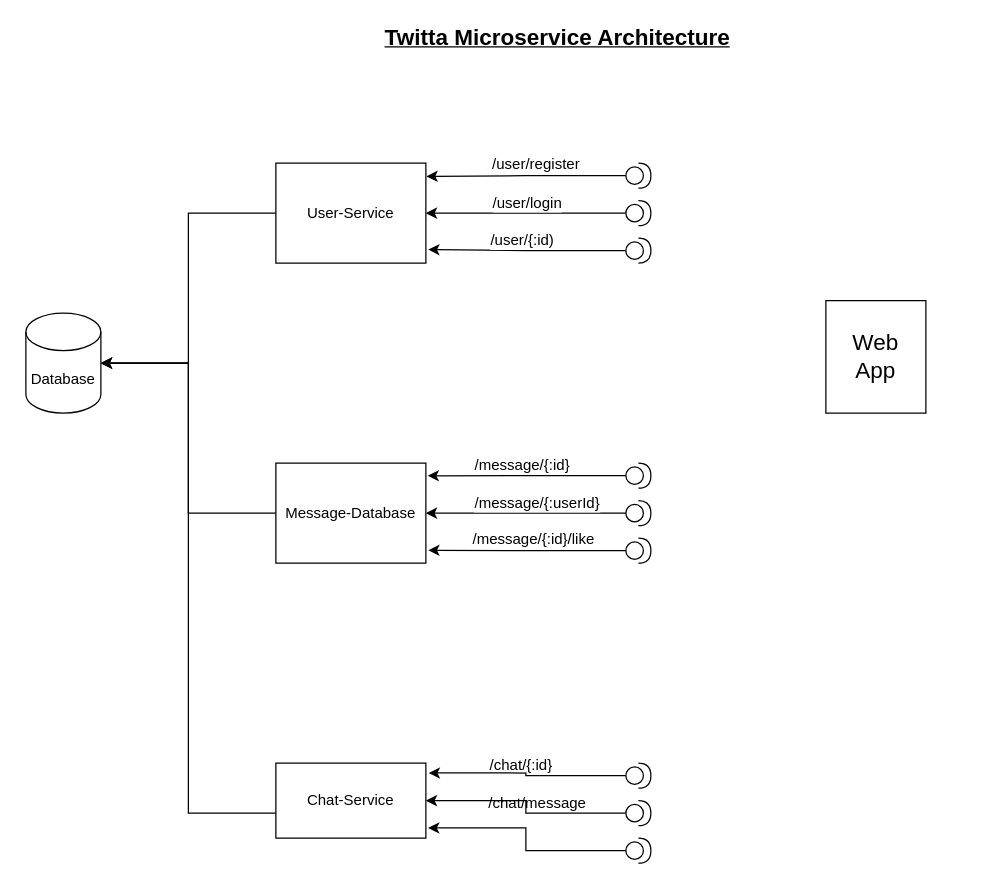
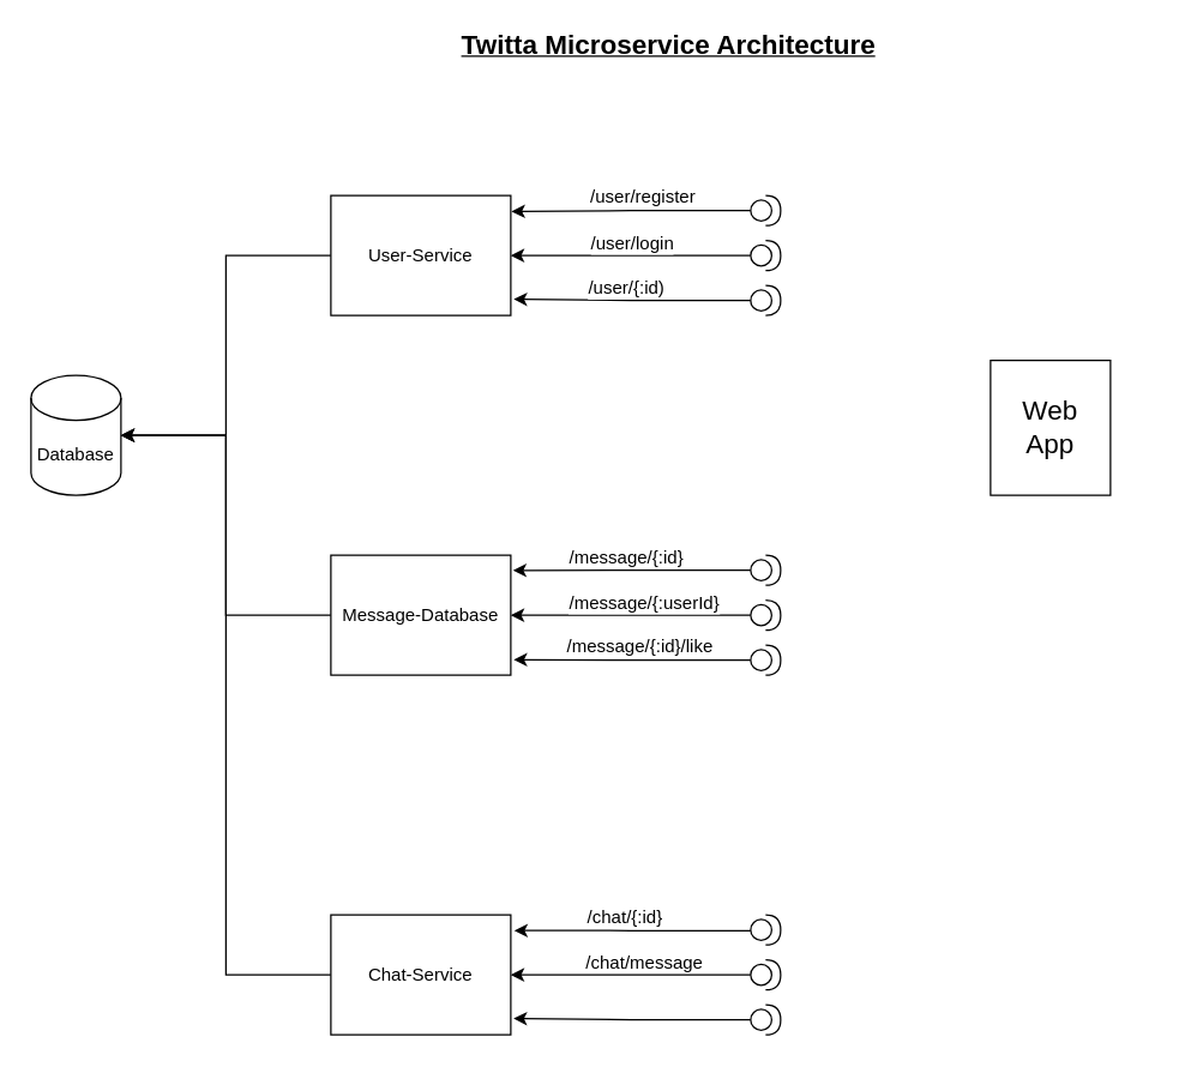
  <mxCell id="0" />
  <mxCell id="1" parent="0" />
  <mxCell id="2" style="edgeStyle=orthogonalEdgeStyle;rounded=0;orthogonalLoop=1;jettySize=auto;html=1;entryX=1;entryY=0.5;entryDx=0;entryDy=0;entryPerimeter=0;fontSize=18;" edge="1" parent="1" source="3" target="4"><mxGeometry relative="1" as="geometry" /></mxCell>
  <mxCell id="3" value="User-Service" style="rounded=0;whiteSpace=wrap;html=1;" vertex="1" parent="1"><mxGeometry x="220" y="130" width="120" height="80" as="geometry" /></mxCell>
  <mxCell id="4" value="Database" style="shape=cylinder3;whiteSpace=wrap;html=1;boundedLbl=1;backgroundOutline=1;size=15;" vertex="1" parent="1"><mxGeometry x="20" y="250" width="60" height="80" as="geometry" /></mxCell>
  <mxCell id="5" value="&lt;b&gt;&lt;font style=&quot;font-size: 18px&quot;&gt;&lt;u&gt;Twitta Microservice Architecture&lt;/u&gt;&lt;/font&gt;&lt;/b&gt;" style="text;html=1;align=center;verticalAlign=middle;resizable=0;points=[];autosize=1;strokeColor=none;fillColor=none;" vertex="1" parent="1"><mxGeometry x="300" y="20" width="290" height="20" as="geometry" /></mxCell>
  <mxCell id="6" value="" style="group" vertex="1" connectable="0" parent="1"><mxGeometry x="660" y="240" width="120" height="90" as="geometry" /></mxCell>
  <mxCell id="7" value="Web&lt;br&gt;App" style="rounded=0;whiteSpace=wrap;html=1;fontSize=18;" vertex="1" parent="6"><mxGeometry width="80" height="90" as="geometry" /></mxCell>
  <mxCell id="8" style="edgeStyle=orthogonalEdgeStyle;rounded=0;orthogonalLoop=1;jettySize=auto;html=1;entryX=1;entryY=0.5;entryDx=0;entryDy=0;entryPerimeter=0;fontSize=18;" edge="1" parent="1" source="9" target="4"><mxGeometry relative="1" as="geometry" /></mxCell>
  <mxCell id="9" value="Message-Database" style="rounded=0;whiteSpace=wrap;html=1;" vertex="1" parent="1"><mxGeometry x="220" y="370" width="120" height="80" as="geometry" /></mxCell>
  <mxCell id="10" style="edgeStyle=orthogonalEdgeStyle;rounded=0;orthogonalLoop=1;jettySize=auto;html=1;entryX=1.004;entryY=0.133;entryDx=0;entryDy=0;entryPerimeter=0;fontSize=18;" edge="1" parent="1" source="12" target="3"><mxGeometry relative="1" as="geometry" /></mxCell>
  <mxCell id="11" value="&lt;font style=&quot;font-size: 12px;&quot;&gt;/user/register&lt;/font&gt;" style="edgeLabel;html=1;align=center;verticalAlign=middle;resizable=0;points=[];fontSize=12;" vertex="1" connectable="0" parent="10"><mxGeometry x="0.113" y="-1" relative="1" as="geometry"><mxPoint x="16" y="-9" as="offset" /></mxGeometry></mxCell>
  <mxCell id="12" value="" style="shape=providedRequiredInterface;html=1;verticalLabelPosition=bottom;sketch=0;fontSize=18;" vertex="1" parent="1"><mxGeometry x="500" y="130" width="20" height="20" as="geometry" /></mxCell>
  <mxCell id="13" style="edgeStyle=orthogonalEdgeStyle;rounded=0;orthogonalLoop=1;jettySize=auto;html=1;entryX=1;entryY=0.5;entryDx=0;entryDy=0;fontSize=18;" edge="1" parent="1" source="15" target="3"><mxGeometry relative="1" as="geometry" /></mxCell>
  <mxCell id="14" value="/user/login" style="edgeLabel;html=1;align=center;verticalAlign=middle;resizable=0;points=[];fontSize=12;" vertex="1" connectable="0" parent="13"><mxGeometry x="0.041" y="-1" relative="1" as="geometry"><mxPoint x="3" y="-8" as="offset" /></mxGeometry></mxCell>
  <mxCell id="15" value="" style="shape=providedRequiredInterface;html=1;verticalLabelPosition=bottom;sketch=0;fontSize=18;" vertex="1" parent="1"><mxGeometry x="500" y="160" width="20" height="20" as="geometry" /></mxCell>
  <mxCell id="16" style="edgeStyle=orthogonalEdgeStyle;rounded=0;orthogonalLoop=1;jettySize=auto;html=1;entryX=1.016;entryY=0.865;entryDx=0;entryDy=0;entryPerimeter=0;fontSize=18;" edge="1" parent="1" source="18" target="3"><mxGeometry relative="1" as="geometry" /></mxCell>
  <mxCell id="17" value="/user/{:id)" style="edgeLabel;html=1;align=center;verticalAlign=middle;resizable=0;points=[];fontSize=12;" vertex="1" connectable="0" parent="16"><mxGeometry x="0.052" y="1" relative="1" as="geometry"><mxPoint y="-9" as="offset" /></mxGeometry></mxCell>
  <mxCell id="18" value="" style="shape=providedRequiredInterface;html=1;verticalLabelPosition=bottom;sketch=0;fontSize=18;" vertex="1" parent="1"><mxGeometry x="500" y="190" width="20" height="20" as="geometry" /></mxCell>
  <mxCell id="19" style="edgeStyle=orthogonalEdgeStyle;rounded=0;orthogonalLoop=1;jettySize=auto;html=1;entryX=1.012;entryY=0.127;entryDx=0;entryDy=0;entryPerimeter=0;fontSize=12;" edge="1" parent="1" source="21" target="9"><mxGeometry relative="1" as="geometry" /></mxCell>
  <mxCell id="20" value="/message/{:id}" style="edgeLabel;html=1;align=center;verticalAlign=middle;resizable=0;points=[];fontSize=12;" vertex="1" connectable="0" parent="19"><mxGeometry x="0.289" y="-1" relative="1" as="geometry"><mxPoint x="18" y="-8" as="offset" /></mxGeometry></mxCell>
  <mxCell id="21" value="" style="shape=providedRequiredInterface;html=1;verticalLabelPosition=bottom;sketch=0;fontSize=12;" vertex="1" parent="1"><mxGeometry x="500" y="370" width="20" height="20" as="geometry" /></mxCell>
  <mxCell id="22" style="edgeStyle=orthogonalEdgeStyle;rounded=0;orthogonalLoop=1;jettySize=auto;html=1;entryX=1;entryY=0.5;entryDx=0;entryDy=0;fontSize=12;" edge="1" parent="1" source="24" target="9"><mxGeometry relative="1" as="geometry" /></mxCell>
  <mxCell id="23" value="/message/{:userId}" style="edgeLabel;html=1;align=center;verticalAlign=middle;resizable=0;points=[];fontSize=12;" vertex="1" connectable="0" parent="22"><mxGeometry x="0.035" y="1" relative="1" as="geometry"><mxPoint x="11" y="-10" as="offset" /></mxGeometry></mxCell>
  <mxCell id="24" value="" style="shape=providedRequiredInterface;html=1;verticalLabelPosition=bottom;sketch=0;fontSize=12;" vertex="1" parent="1"><mxGeometry x="500" y="400" width="20" height="20" as="geometry" /></mxCell>
  <mxCell id="25" style="edgeStyle=orthogonalEdgeStyle;rounded=0;orthogonalLoop=1;jettySize=auto;html=1;entryX=1.016;entryY=0.871;entryDx=0;entryDy=0;entryPerimeter=0;fontSize=12;" edge="1" parent="1" source="27" target="9"><mxGeometry relative="1" as="geometry" /></mxCell>
  <mxCell id="26" value="/message/{:id}/like" style="edgeLabel;html=1;align=center;verticalAlign=middle;resizable=0;points=[];fontSize=12;" vertex="1" connectable="0" parent="25"><mxGeometry x="0.212" relative="1" as="geometry"><mxPoint x="21" y="-9" as="offset" /></mxGeometry></mxCell>
  <mxCell id="27" value="" style="shape=providedRequiredInterface;html=1;verticalLabelPosition=bottom;sketch=0;fontSize=12;" vertex="1" parent="1"><mxGeometry x="500" y="430" width="20" height="20" as="geometry" /></mxCell>
  <mxCell id="28" style="edgeStyle=orthogonalEdgeStyle;rounded=0;orthogonalLoop=1;jettySize=auto;html=1;fontSize=12;" edge="1" parent="1" source="29"><mxGeometry relative="1" as="geometry"><mxPoint x="80" y="290" as="targetPoint" /><Array as="points"><mxPoint x="150" y="650" /><mxPoint x="150" y="290" /></Array></mxGeometry></mxCell>
- <mxCell id="29" value="Chat-Service" style="rounded=0;whiteSpace=wrap;html=1;" vertex="1" parent="1"><mxGeometry x="220" y="610" width="120" height="60" as="geometry" /></mxCell>
+ <mxCell id="29" value="Chat-Service" style="rounded=0;whiteSpace=wrap;html=1;" vertex="1" parent="1"><mxGeometry x="220" y="610" width="120" height="80" as="geometry" /></mxCell>
  <mxCell id="30" value="/chat/{:id}" style="edgeLabel;html=1;align=center;verticalAlign=middle;resizable=0;points=[];fontSize=12;" vertex="1" connectable="0" parent="1"><mxGeometry x="415.667" y="611.165" as="geometry" /></mxCell>
  <mxCell id="31" style="edgeStyle=orthogonalEdgeStyle;rounded=0;orthogonalLoop=1;jettySize=auto;html=1;entryX=1.019;entryY=0.131;entryDx=0;entryDy=0;entryPerimeter=0;fontSize=12;" edge="1" parent="1" source="32" target="29"><mxGeometry relative="1" as="geometry"><Array as="points"><mxPoint x="420" y="620" /></Array></mxGeometry></mxCell>
  <mxCell id="32" value="" style="shape=providedRequiredInterface;html=1;verticalLabelPosition=bottom;sketch=0;fontSize=12;" vertex="1" parent="1"><mxGeometry x="500" y="610" width="20" height="20" as="geometry" /></mxCell>
  <mxCell id="33" value="/chat/message" style="edgeLabel;html=1;align=center;verticalAlign=middle;resizable=0;points=[];fontSize=12;" vertex="1" connectable="0" parent="1"><mxGeometry x="428.5" y="641" as="geometry" /></mxCell>
  <mxCell id="34" style="edgeStyle=orthogonalEdgeStyle;rounded=0;orthogonalLoop=1;jettySize=auto;html=1;fontSize=12;" edge="1" parent="1" source="35" target="29"><mxGeometry relative="1" as="geometry" /></mxCell>
  <mxCell id="35" value="" style="shape=providedRequiredInterface;html=1;verticalLabelPosition=bottom;sketch=0;fontSize=12;" vertex="1" parent="1"><mxGeometry x="500" y="640" width="20" height="20" as="geometry" /></mxCell>
  <mxCell id="36" style="edgeStyle=orthogonalEdgeStyle;rounded=0;orthogonalLoop=1;jettySize=auto;html=1;entryX=1.015;entryY=0.864;entryDx=0;entryDy=0;entryPerimeter=0;fontSize=12;" edge="1" parent="1" source="37" target="29"><mxGeometry relative="1" as="geometry" /></mxCell>
  <mxCell id="37" value="" style="shape=providedRequiredInterface;html=1;verticalLabelPosition=bottom;sketch=0;fontSize=12;" vertex="1" parent="1"><mxGeometry x="500" y="670" width="20" height="20" as="geometry" /></mxCell>
